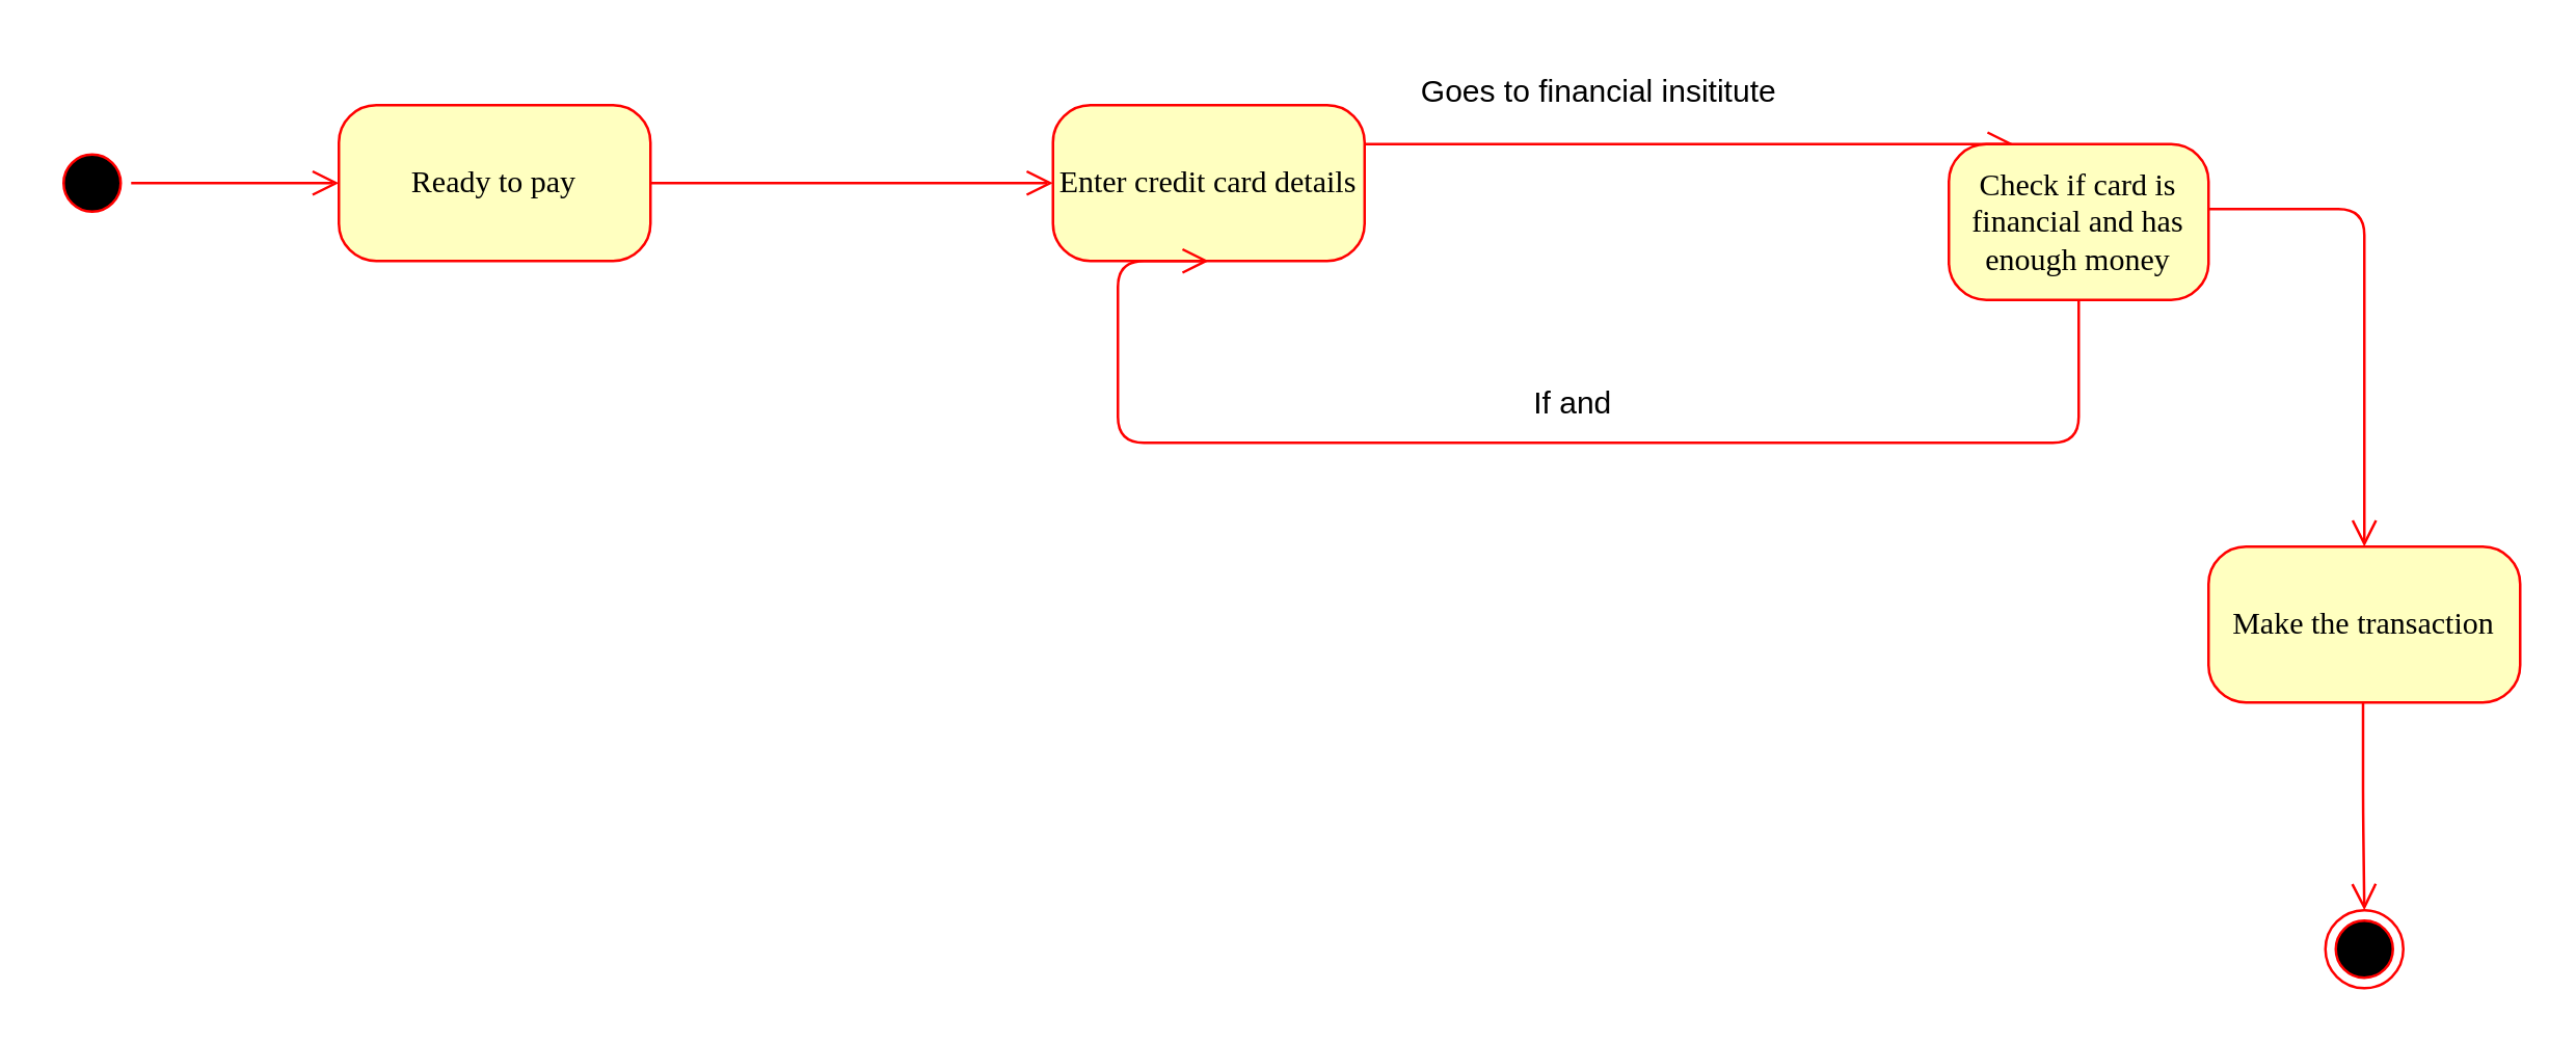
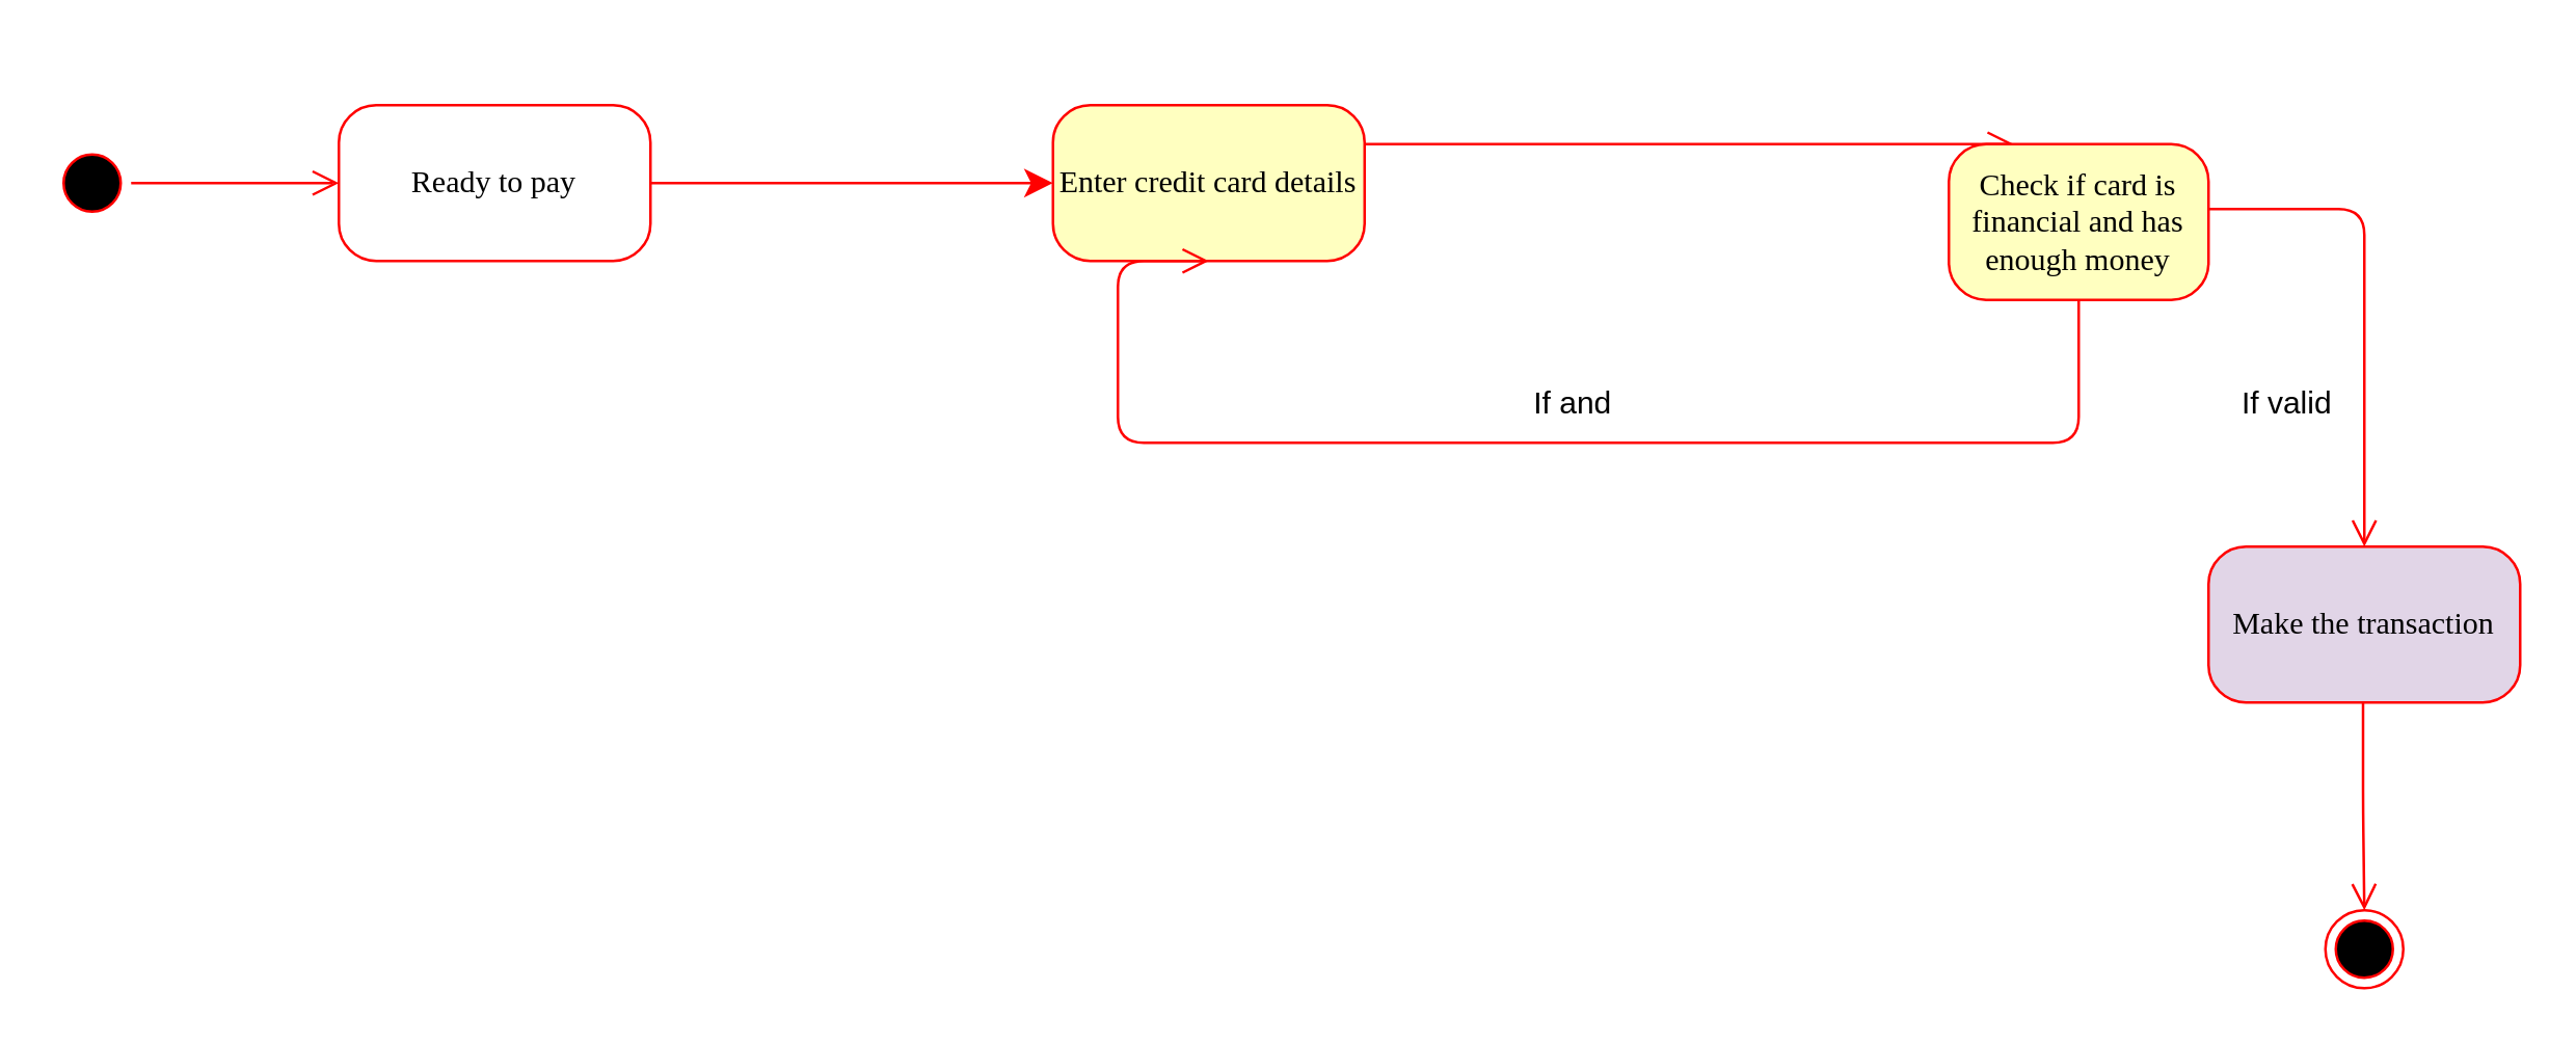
  <mxCell id="0" />
  <mxCell id="1" parent="0" />
  <mxCell id="2" value="" style="ellipse;html=1;shape=startState;fillColor=#000000;strokeColor=#ff0000;rounded=1;shadow=0;comic=0;labelBackgroundColor=none;fontFamily=Verdana;fontSize=12;fontColor=#000000;align=center;direction=south;" parent="1" vertex="1"><mxGeometry x="20" y="55" width="30" height="30" as="geometry" /></mxCell>
- <mxCell id="3" value="Ready to pay" style="rounded=1;whiteSpace=wrap;html=1;arcSize=24;fillColor=#ffffc0;strokeColor=#ff0000;shadow=0;comic=0;labelBackgroundColor=none;fontFamily=Verdana;fontSize=12;fontColor=#000000;align=center;" parent="1" vertex="1"><mxGeometry x="130" y="40" width="120" height="60" as="geometry" /></mxCell>
+ <mxCell id="3" value="Ready to pay" style="rounded=1;whiteSpace=wrap;html=1;arcSize=24;fillColor=#ffffff;strokeColor=#ff0000;shadow=0;comic=0;labelBackgroundColor=none;fontFamily=Verdana;fontSize=12;fontColor=#000000;align=center;" parent="1" vertex="1"><mxGeometry x="130" y="40" width="120" height="60" as="geometry" /></mxCell>
  <mxCell id="4" style="edgeStyle=orthogonalEdgeStyle;html=1;exitX=1;exitY=0.25;entryX=0.25;entryY=0;labelBackgroundColor=none;endArrow=open;endSize=8;strokeColor=#ff0000;fontFamily=Verdana;fontSize=12;align=left;" parent="1" source="5" target="6" edge="1"><mxGeometry relative="1" as="geometry"><Array as="points"><mxPoint x="720" y="55" /></Array></mxGeometry></mxCell>
  <mxCell id="5" value="Enter credit card details" style="rounded=1;whiteSpace=wrap;html=1;arcSize=24;fillColor=#ffffc0;strokeColor=#ff0000;shadow=0;comic=0;labelBackgroundColor=none;fontFamily=Verdana;fontSize=12;fontColor=#000000;align=center;" parent="1" vertex="1"><mxGeometry x="405" y="40" width="120" height="60" as="geometry" /></mxCell>
  <mxCell id="6" value="Check if card is financial and has enough money" style="rounded=1;whiteSpace=wrap;html=1;arcSize=24;fillColor=#ffffc0;strokeColor=#ff0000;shadow=0;comic=0;labelBackgroundColor=none;fontFamily=Verdana;fontSize=12;fontColor=#000000;align=center;" parent="1" vertex="1"><mxGeometry x="750" y="55" width="100" height="60" as="geometry" /></mxCell>
  <mxCell id="7" style="edgeStyle=orthogonalEdgeStyle;html=1;labelBackgroundColor=none;endArrow=open;endSize=8;strokeColor=#ff0000;fontFamily=Verdana;fontSize=12;align=left;" parent="1" source="2" target="3" edge="1"><mxGeometry relative="1" as="geometry" /></mxCell>
- <mxCell id="8" style="edgeStyle=orthogonalEdgeStyle;html=1;labelBackgroundColor=none;endArrow=open;endSize=8;strokeColor=#ff0000;fontFamily=Verdana;fontSize=12;align=left;entryX=0;entryY=0.5;" parent="1" source="3" target="5" edge="1"><mxGeometry relative="1" as="geometry"><Array as="points"><mxPoint x="290" y="70" /><mxPoint x="290" y="70" /></Array></mxGeometry></mxCell>
- <mxCell id="9" value="Make the transaction" style="rounded=1;whiteSpace=wrap;html=1;arcSize=24;fillColor=#ffffc0;strokeColor=#ff0000;shadow=0;comic=0;labelBackgroundColor=none;fontFamily=Verdana;fontSize=12;fontColor=#000000;align=center;" vertex="1" parent="1"><mxGeometry x="850" y="210" width="120" height="60" as="geometry" /></mxCell>
+ <mxCell id="8" style="edgeStyle=orthogonalEdgeStyle;html=1;labelBackgroundColor=none;endArrow=classic;endSize=8;strokeColor=#ff0000;fontFamily=Verdana;fontSize=12;align=left;entryX=0;entryY=0.5;" parent="1" source="3" target="5" edge="1"><mxGeometry relative="1" as="geometry"><Array as="points"><mxPoint x="290" y="70" /><mxPoint x="290" y="70" /></Array></mxGeometry></mxCell>
+ <mxCell id="9" value="Make the transaction" style="rounded=1;whiteSpace=wrap;html=1;arcSize=24;fillColor=#e1d5e7;strokeColor=#ff0000;shadow=0;comic=0;labelBackgroundColor=none;fontFamily=Verdana;fontSize=12;fontColor=#000000;align=center;" vertex="1" parent="1"><mxGeometry x="850" y="210" width="120" height="60" as="geometry" /></mxCell>
  <mxCell id="10" style="edgeStyle=orthogonalEdgeStyle;html=1;labelBackgroundColor=none;endArrow=open;endSize=8;strokeColor=#ff0000;fontFamily=Verdana;fontSize=12;align=left;exitX=0.5;exitY=1;exitDx=0;exitDy=0;entryX=0.5;entryY=1;entryDx=0;entryDy=0;" edge="1" parent="1" source="6" target="5"><mxGeometry relative="1" as="geometry"><mxPoint x="830" y="170" as="sourcePoint" /><Array as="points"><mxPoint x="800" y="170" /><mxPoint x="430" y="170" /></Array><mxPoint x="440" y="240" as="targetPoint" /></mxGeometry></mxCell>
  <mxCell id="11" style="edgeStyle=orthogonalEdgeStyle;html=1;labelBackgroundColor=none;endArrow=open;endSize=8;strokeColor=#ff0000;fontFamily=Verdana;fontSize=12;align=left;" edge="1" parent="1"><mxGeometry relative="1" as="geometry"><mxPoint x="909.5" y="270" as="sourcePoint" /><mxPoint x="910" y="350" as="targetPoint" /><Array as="points"><mxPoint x="909.5" y="310" /><mxPoint x="909.5" y="310" /></Array></mxGeometry></mxCell>
  <mxCell id="12" value="" style="ellipse;html=1;shape=endState;fillColor=#000000;strokeColor=#ff0000;" vertex="1" parent="1"><mxGeometry x="895" y="350" width="30" height="30" as="geometry" /></mxCell>
  <mxCell id="13" value="If and" style="text;html=1;align=center;verticalAlign=middle;resizable=0;points=[];autosize=1;strokeColor=none;fillColor=none;" vertex="1" parent="1"><mxGeometry x="570" y="140" width="70" height="30" as="geometry" /></mxCell>
- <mxCell id="14" value="Goes to financial insititute" style="text;html=1;align=center;verticalAlign=middle;resizable=0;points=[];autosize=1;strokeColor=none;fillColor=none;" vertex="1" parent="1"><mxGeometry x="535" y="20" width="160" height="30" as="geometry" /></mxCell>
+ <mxCell id="15" value="If valid" style="text;html=1;align=center;verticalAlign=middle;resizable=0;points=[];autosize=1;strokeColor=none;fillColor=none;" vertex="1" parent="1"><mxGeometry x="850" y="140" width="60" height="30" as="geometry" /></mxCell>
  <mxCell id="16" style="edgeStyle=orthogonalEdgeStyle;html=1;labelBackgroundColor=none;endArrow=open;endSize=8;strokeColor=#ff0000;fontFamily=Verdana;fontSize=12;align=left;entryX=0.5;entryY=0;entryDx=0;entryDy=0;" edge="1" parent="1" target="9"><mxGeometry relative="1" as="geometry"><mxPoint x="850" y="80" as="sourcePoint" /><mxPoint x="910" y="190" as="targetPoint" /><Array as="points"><mxPoint x="910" y="80" /></Array></mxGeometry></mxCell>
